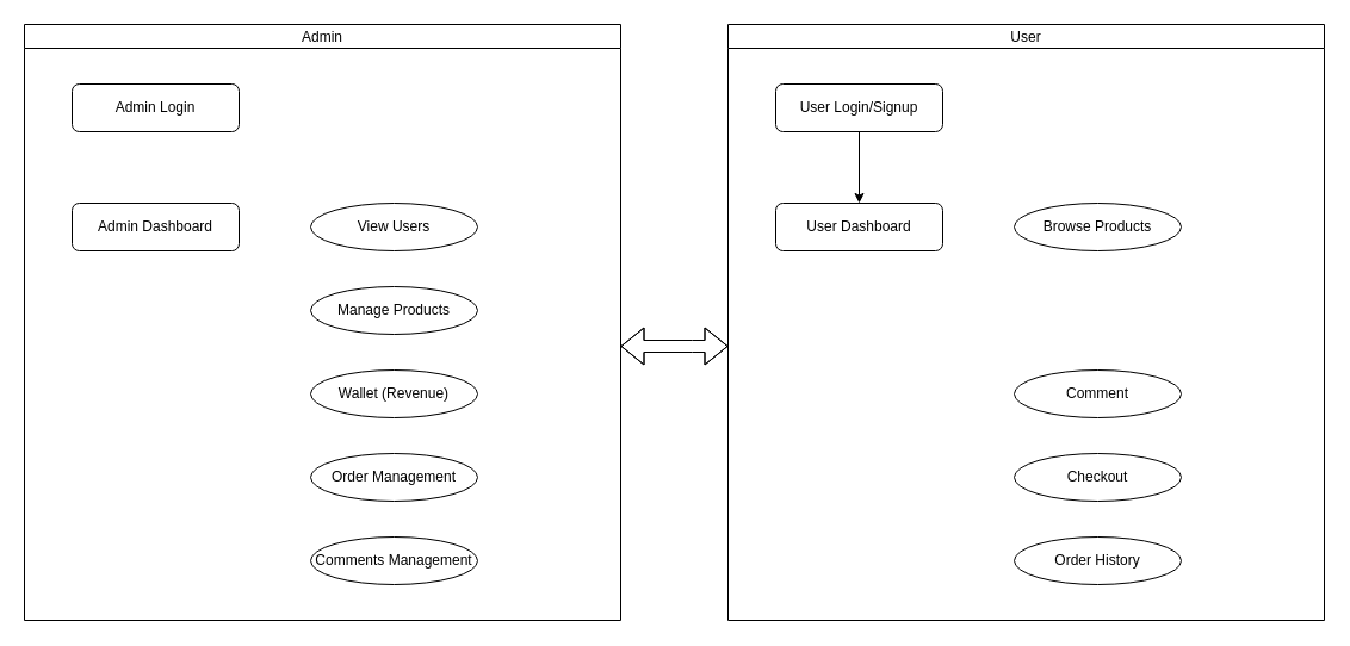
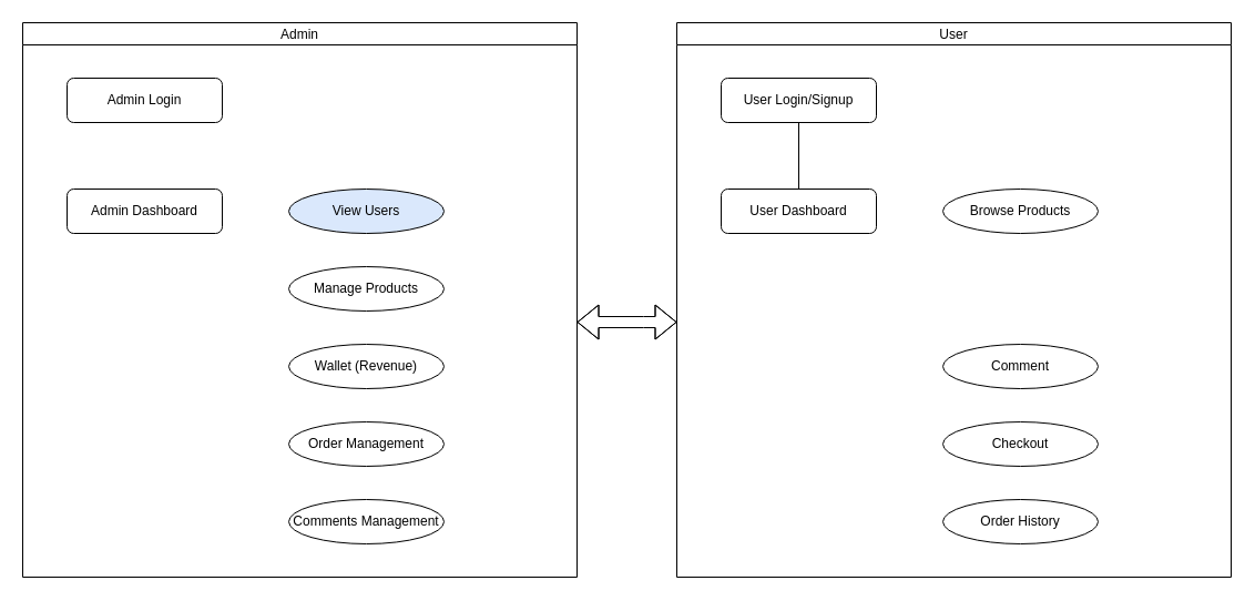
  <mxCell id="0" />
  <mxCell id="1" parent="0" />
  <mxCell id="2" value="Admin" style="shape=swimlane;collapsible=0;horizontal=1;startSize=20;" vertex="1" parent="1"><mxGeometry x="20" y="20" width="500" height="500" as="geometry" /></mxCell>
  <mxCell id="3" value="Admin Login" style="rounded=1;whiteSpace=wrap;html=1;" vertex="1" parent="2"><mxGeometry x="40" y="50" width="140" height="40" as="geometry" /></mxCell>
  <mxCell id="4" value="Admin Dashboard" style="rounded=1;whiteSpace=wrap;html=1;" vertex="1" parent="2"><mxGeometry x="40" y="150" width="140" height="40" as="geometry" /></mxCell>
- <mxCell id="5" value="View Users" style="ellipse;whiteSpace=wrap;html=1;" vertex="1" parent="2"><mxGeometry x="240" y="150" width="140" height="40" as="geometry" /></mxCell>
+ <mxCell id="5" value="View Users" style="ellipse;whiteSpace=wrap;html=1;fillColor=#dae8fc;" vertex="1" parent="2"><mxGeometry x="240" y="150" width="140" height="40" as="geometry" /></mxCell>
  <mxCell id="6" value="Manage Products" style="ellipse;whiteSpace=wrap;html=1;" vertex="1" parent="2"><mxGeometry x="240" y="220" width="140" height="40" as="geometry" /></mxCell>
  <mxCell id="7" value="Wallet (Revenue)" style="ellipse;whiteSpace=wrap;html=1;" vertex="1" parent="2"><mxGeometry x="240" y="290" width="140" height="40" as="geometry" /></mxCell>
  <mxCell id="8" value="Order Management" style="ellipse;whiteSpace=wrap;html=1;" vertex="1" parent="2"><mxGeometry x="240" y="360" width="140" height="40" as="geometry" /></mxCell>
  <mxCell id="9" value="Comments Management" style="ellipse;whiteSpace=wrap;html=1;" vertex="1" parent="2"><mxGeometry x="240" y="430" width="140" height="40" as="geometry" /></mxCell>
  <mxCell id="10" value="User" style="shape=swimlane;collapsible=0;horizontal=1;startSize=20;" vertex="1" parent="1"><mxGeometry x="610" y="20" width="500" height="500" as="geometry" /></mxCell>
  <mxCell id="11" value="User Login/Signup" style="rounded=1;whiteSpace=wrap;html=1;" vertex="1" parent="10"><mxGeometry x="40" y="50" width="140" height="40" as="geometry" /></mxCell>
  <mxCell id="12" value="User Dashboard" style="rounded=1;whiteSpace=wrap;html=1;" vertex="1" parent="10"><mxGeometry x="40" y="150" width="140" height="40" as="geometry" /></mxCell>
  <mxCell id="13" value="Browse Products" style="ellipse;whiteSpace=wrap;html=1;" vertex="1" parent="10"><mxGeometry x="240" y="150" width="140" height="40" as="geometry" /></mxCell>
  <mxCell id="14" value="Comment" style="ellipse;whiteSpace=wrap;html=1;" vertex="1" parent="10"><mxGeometry x="240" y="290" width="140" height="40" as="geometry" /></mxCell>
  <mxCell id="15" value="Checkout" style="ellipse;whiteSpace=wrap;html=1;" vertex="1" parent="10"><mxGeometry x="240" y="360" width="140" height="40" as="geometry" /></mxCell>
  <mxCell id="16" value="Order History" style="ellipse;whiteSpace=wrap;html=1;" vertex="1" parent="10"><mxGeometry x="240" y="430" width="140" height="40" as="geometry" /></mxCell>
- <mxCell id="17" style="edgeStyle=orthogonalEdgeStyle;rounded=1;orthogonalLoop=1;" edge="1" parent="10" source="11" target="12"><mxGeometry relative="1" as="geometry" /></mxCell>
+ <mxCell id="17" style="edgeStyle=orthogonalEdgeStyle;rounded=1;orthogonalLoop=1;endArrow=none;" edge="1" parent="10" source="11" target="12"><mxGeometry relative="1" as="geometry" /></mxCell>
  <mxCell id="18" value="" style="shape=flexArrow;endArrow=classic;startArrow=classic;html=1;" edge="1" parent="1"><mxGeometry width="100" height="100" relative="1" as="geometry"><mxPoint x="520" y="290" as="sourcePoint" /><mxPoint x="610" y="290" as="targetPoint" /><Array as="points"><mxPoint x="580" y="290" /></Array></mxGeometry></mxCell>
